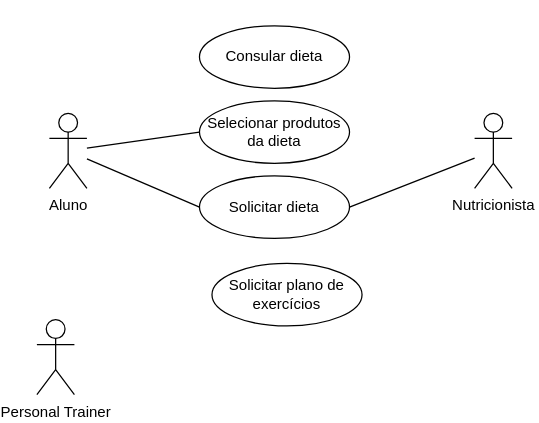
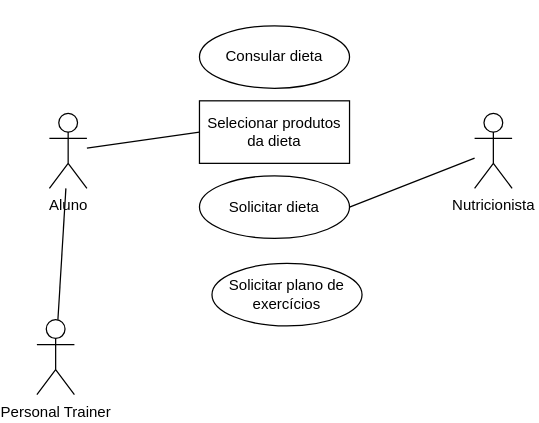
  <mxCell id="0" />
  <mxCell id="1" parent="0" />
- <mxCell id="2" style="rounded=0;orthogonalLoop=1;jettySize=auto;html=1;startArrow=none;startFill=0;endArrow=none;endFill=0;entryX=0;entryY=0.5;entryDx=0;entryDy=0;" edge="1" parent="1" source="3" target="7"><mxGeometry relative="1" as="geometry" /></mxCell>
+ <mxCell id="2" style="rounded=0;orthogonalLoop=1;jettySize=auto;html=1;startArrow=none;startFill=0;endArrow=none;endFill=0;" edge="1" parent="1" source="3" target="6"><mxGeometry relative="1" as="geometry" /></mxCell>
  <mxCell id="3" value="Aluno" style="shape=umlActor;verticalLabelPosition=bottom;verticalAlign=top;html=1;outlineConnect=0;" vertex="1" parent="1"><mxGeometry x="30" y="90" width="30" height="60" as="geometry" /></mxCell>
  <mxCell id="4" style="rounded=0;orthogonalLoop=1;jettySize=auto;html=1;endArrow=none;endFill=0;entryX=1;entryY=0.5;entryDx=0;entryDy=0;" edge="1" parent="1" source="5" target="7"><mxGeometry relative="1" as="geometry" /></mxCell>
  <mxCell id="5" value="Nutricionista" style="shape=umlActor;verticalLabelPosition=bottom;verticalAlign=top;html=1;outlineConnect=0;" vertex="1" parent="1"><mxGeometry x="370" y="90" width="30" height="60" as="geometry" /></mxCell>
  <mxCell id="6" value="Personal Trainer" style="shape=umlActor;verticalLabelPosition=bottom;verticalAlign=top;html=1;outlineConnect=0;" vertex="1" parent="1"><mxGeometry x="20" y="255" width="30" height="60" as="geometry" /></mxCell>
  <mxCell id="7" value="Solicitar dieta" style="ellipse;whiteSpace=wrap;html=1;" vertex="1" parent="1"><mxGeometry x="150" y="140" width="120" height="50" as="geometry" /></mxCell>
  <mxCell id="8" value="Consular dieta" style="ellipse;whiteSpace=wrap;html=1;" vertex="1" parent="1"><mxGeometry x="150" y="20" width="120" height="50" as="geometry" /></mxCell>
- <mxCell id="9" value="Selecionar produtos da dieta" style="ellipse;whiteSpace=wrap;html=1;" vertex="1" parent="1"><mxGeometry x="150" y="80" width="120" height="50" as="geometry" /></mxCell>
+ <mxCell id="9" value="Selecionar produtos da dieta" style="whiteSpace=wrap;html=1;rounded=0;" vertex="1" parent="1"><mxGeometry x="150" y="80" width="120" height="50" as="geometry" /></mxCell>
  <mxCell id="10" style="rounded=0;orthogonalLoop=1;jettySize=auto;html=1;entryX=0;entryY=0.5;entryDx=0;entryDy=0;startArrow=none;startFill=0;endArrow=none;endFill=0;" edge="1" parent="1" source="3" target="9"><mxGeometry relative="1" as="geometry" /></mxCell>
  <mxCell id="11" value="Solicitar plano de exercícios" style="ellipse;whiteSpace=wrap;html=1;" vertex="1" parent="1"><mxGeometry x="160" y="210" width="120" height="50" as="geometry" /></mxCell>
